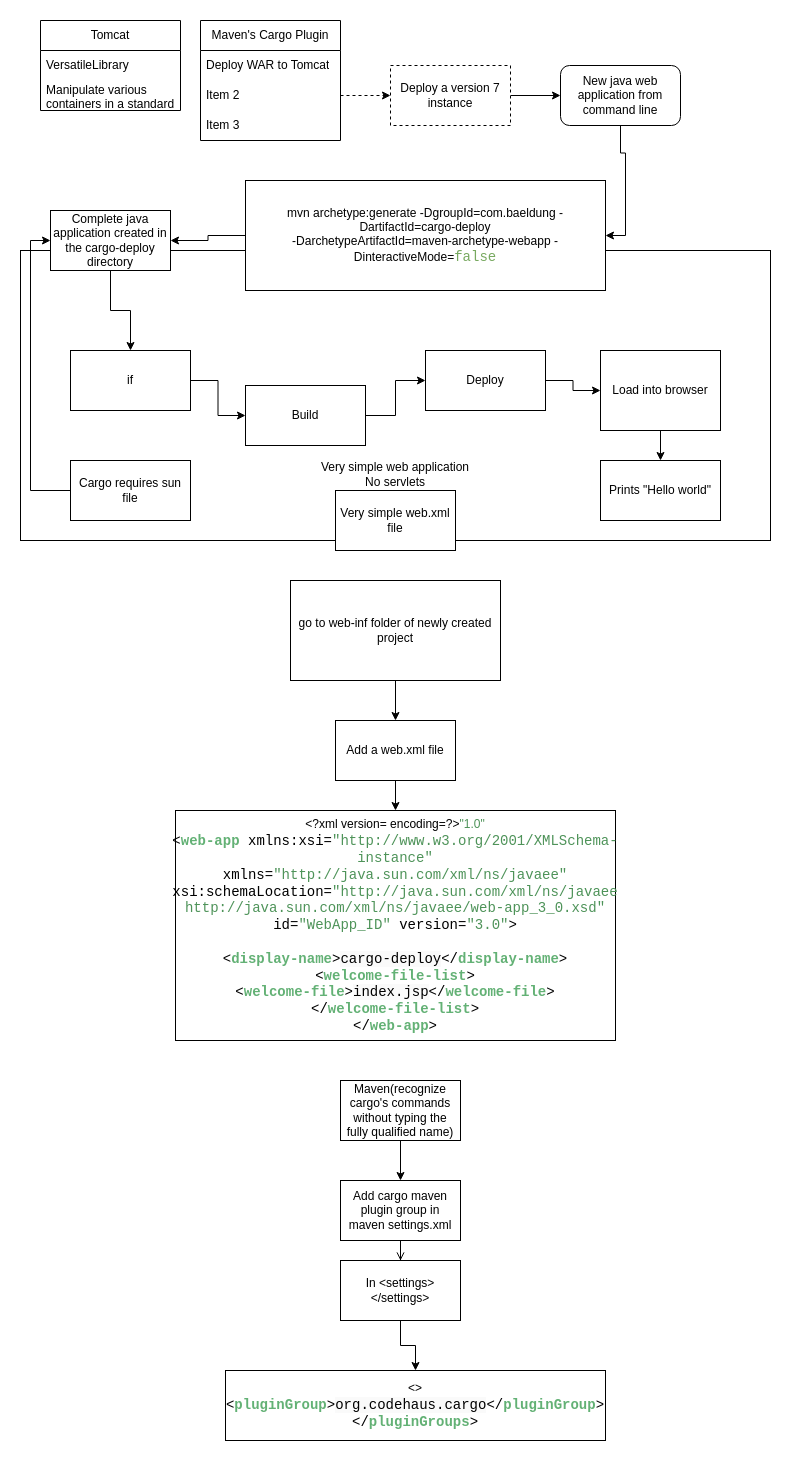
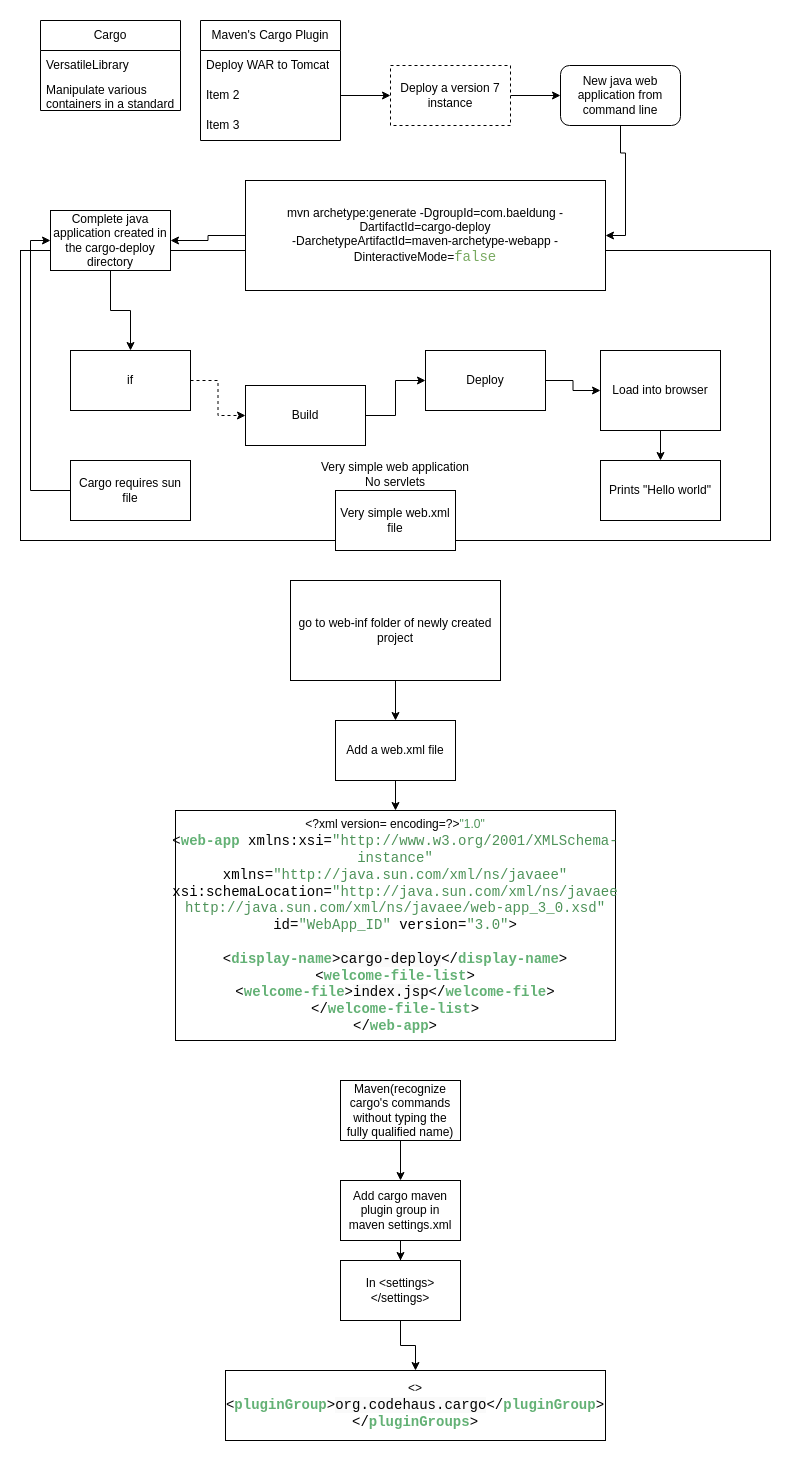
  <mxCell id="0" />
  <mxCell id="1" parent="0" />
  <mxCell id="2" value="&lt;br&gt;&lt;br&gt;&lt;br&gt;&lt;br&gt;&lt;br&gt;&lt;br&gt;&lt;br&gt;&lt;br&gt;&lt;br&gt;&lt;br&gt;&lt;br&gt;Very simple web application&lt;br&gt;No servlets" style="whiteSpace=wrap;html=1;" vertex="1" parent="1"><mxGeometry x="20" y="250" width="750" height="290" as="geometry" /></mxCell>
- <mxCell id="3" value="Tomcat" style="swimlane;fontStyle=0;childLayout=stackLayout;horizontal=1;startSize=30;horizontalStack=0;resizeParent=1;resizeParentMax=0;resizeLast=0;collapsible=1;marginBottom=0;whiteSpace=wrap;html=1;" vertex="1" parent="1"><mxGeometry x="40" y="20" width="140" height="90" as="geometry" /></mxCell>
+ <mxCell id="3" value="Cargo" style="swimlane;fontStyle=0;childLayout=stackLayout;horizontal=1;startSize=30;horizontalStack=0;resizeParent=1;resizeParentMax=0;resizeLast=0;collapsible=1;marginBottom=0;whiteSpace=wrap;html=1;" vertex="1" parent="1"><mxGeometry x="40" y="20" width="140" height="90" as="geometry" /></mxCell>
  <mxCell id="4" value="VersatileLibrary" style="text;strokeColor=none;fillColor=none;align=left;verticalAlign=middle;spacingLeft=4;spacingRight=4;overflow=hidden;points=[[0,0.5],[1,0.5]];portConstraint=eastwest;rotatable=0;whiteSpace=wrap;html=1;" vertex="1" parent="3"><mxGeometry y="30" width="140" height="30" as="geometry" /></mxCell>
  <mxCell id="5" value="Manipulate various containers in a standard way" style="text;strokeColor=none;fillColor=none;align=left;verticalAlign=middle;spacingLeft=4;spacingRight=4;overflow=hidden;points=[[0,0.5],[1,0.5]];portConstraint=eastwest;rotatable=0;whiteSpace=wrap;html=1;" vertex="1" parent="3"><mxGeometry y="60" width="140" height="30" as="geometry" /></mxCell>
  <mxCell id="6" value="Maven's Cargo Plugin" style="swimlane;fontStyle=0;childLayout=stackLayout;horizontal=1;startSize=30;horizontalStack=0;resizeParent=1;resizeParentMax=0;resizeLast=0;collapsible=1;marginBottom=0;whiteSpace=wrap;html=1;" vertex="1" parent="1"><mxGeometry x="200" y="20" width="140" height="120" as="geometry" /></mxCell>
  <mxCell id="7" value="Deploy WAR to Tomcat" style="text;strokeColor=none;fillColor=none;align=left;verticalAlign=middle;spacingLeft=4;spacingRight=4;overflow=hidden;points=[[0,0.5],[1,0.5]];portConstraint=eastwest;rotatable=0;whiteSpace=wrap;html=1;" vertex="1" parent="6"><mxGeometry y="30" width="140" height="30" as="geometry" /></mxCell>
  <mxCell id="8" value="Item 2" style="text;strokeColor=none;fillColor=none;align=left;verticalAlign=middle;spacingLeft=4;spacingRight=4;overflow=hidden;points=[[0,0.5],[1,0.5]];portConstraint=eastwest;rotatable=0;whiteSpace=wrap;html=1;" vertex="1" parent="6"><mxGeometry y="60" width="140" height="30" as="geometry" /></mxCell>
  <mxCell id="9" value="Item 3" style="text;strokeColor=none;fillColor=none;align=left;verticalAlign=middle;spacingLeft=4;spacingRight=4;overflow=hidden;points=[[0,0.5],[1,0.5]];portConstraint=eastwest;rotatable=0;whiteSpace=wrap;html=1;" vertex="1" parent="6"><mxGeometry y="90" width="140" height="30" as="geometry" /></mxCell>
  <mxCell id="10" value="" style="edgeStyle=orthogonalEdgeStyle;rounded=0;orthogonalLoop=1;jettySize=auto;html=1;" edge="1" parent="1" source="11" target="14"><mxGeometry relative="1" as="geometry" /></mxCell>
  <mxCell id="11" value="Deploy a version 7 instance" style="whiteSpace=wrap;html=1;dashed=1;" vertex="1" parent="1"><mxGeometry x="390" y="65" width="120" height="60" as="geometry" /></mxCell>
- <mxCell id="12" style="edgeStyle=orthogonalEdgeStyle;rounded=0;orthogonalLoop=1;jettySize=auto;html=1;exitX=1;exitY=0.5;exitDx=0;exitDy=0;entryX=0;entryY=0.5;entryDx=0;entryDy=0;dashed=1;" edge="1" parent="1" source="8" target="11"><mxGeometry relative="1" as="geometry" /></mxCell>
+ <mxCell id="12" style="edgeStyle=orthogonalEdgeStyle;rounded=0;orthogonalLoop=1;jettySize=auto;html=1;exitX=1;exitY=0.5;exitDx=0;exitDy=0;entryX=0;entryY=0.5;entryDx=0;entryDy=0;" edge="1" parent="1" source="8" target="11"><mxGeometry relative="1" as="geometry" /></mxCell>
  <mxCell id="13" style="edgeStyle=orthogonalEdgeStyle;rounded=0;orthogonalLoop=1;jettySize=auto;html=1;entryX=1;entryY=0.5;entryDx=0;entryDy=0;" edge="1" parent="1" source="14" target="16"><mxGeometry relative="1" as="geometry" /></mxCell>
  <mxCell id="14" value="New java web application from command line" style="whiteSpace=wrap;html=1;rounded=1;" vertex="1" parent="1"><mxGeometry x="560" y="65" width="120" height="60" as="geometry" /></mxCell>
  <mxCell id="15" style="edgeStyle=orthogonalEdgeStyle;rounded=0;orthogonalLoop=1;jettySize=auto;html=1;exitX=0;exitY=0.5;exitDx=0;exitDy=0;entryX=1;entryY=0.5;entryDx=0;entryDy=0;" edge="1" parent="1" source="16" target="18"><mxGeometry relative="1" as="geometry" /></mxCell>
  <mxCell id="16" value="mvn archetype:generate -DgroupId=com.baeldung -DartifactId=cargo-deploy &lt;br/&gt;  -DarchetypeArtifactId=maven-archetype-webapp -DinteractiveMode=&lt;span style=&quot;box-sizing: border-box; color: rgb(120, 169, 96); font-family: &amp;quot;Source Code Pro&amp;quot;, Consolas, &amp;quot;Bitstream Vera Sans Mono&amp;quot;, &amp;quot;Courier New&amp;quot;, Courier, monospace; font-size: 14px; text-align: start;&quot; class=&quot;hljs-literal&quot;&gt;false&lt;/span&gt;" style="whiteSpace=wrap;html=1;" vertex="1" parent="1"><mxGeometry x="245" y="180" width="360" height="110" as="geometry" /></mxCell>
  <mxCell id="17" style="edgeStyle=orthogonalEdgeStyle;rounded=0;orthogonalLoop=1;jettySize=auto;html=1;" edge="1" parent="1" source="18" target="20"><mxGeometry relative="1" as="geometry" /></mxCell>
  <mxCell id="18" value="Complete java application created in the cargo-deploy directory" style="whiteSpace=wrap;html=1;" vertex="1" parent="1"><mxGeometry x="50" y="210" width="120" height="60" as="geometry" /></mxCell>
- <mxCell id="19" value="" style="edgeStyle=orthogonalEdgeStyle;rounded=0;orthogonalLoop=1;jettySize=auto;html=1;" edge="1" parent="1" source="20" target="22"><mxGeometry relative="1" as="geometry" /></mxCell>
+ <mxCell id="19" value="" style="edgeStyle=orthogonalEdgeStyle;rounded=0;orthogonalLoop=1;jettySize=auto;html=1;dashed=1;" edge="1" parent="1" source="20" target="22"><mxGeometry relative="1" as="geometry" /></mxCell>
  <mxCell id="20" value="if" style="whiteSpace=wrap;html=1;" vertex="1" parent="1"><mxGeometry x="70" y="350" width="120" height="60" as="geometry" /></mxCell>
  <mxCell id="21" value="" style="edgeStyle=orthogonalEdgeStyle;rounded=0;orthogonalLoop=1;jettySize=auto;html=1;" edge="1" parent="1" source="22" target="24"><mxGeometry relative="1" as="geometry" /></mxCell>
  <mxCell id="22" value="Build" style="whiteSpace=wrap;html=1;" vertex="1" parent="1"><mxGeometry x="245" y="385" width="120" height="60" as="geometry" /></mxCell>
  <mxCell id="23" value="" style="edgeStyle=orthogonalEdgeStyle;rounded=0;orthogonalLoop=1;jettySize=auto;html=1;" edge="1" parent="1" source="24" target="26"><mxGeometry relative="1" as="geometry" /></mxCell>
  <mxCell id="24" value="Deploy" style="whiteSpace=wrap;html=1;" vertex="1" parent="1"><mxGeometry x="425" y="350" width="120" height="60" as="geometry" /></mxCell>
  <mxCell id="25" value="" style="edgeStyle=orthogonalEdgeStyle;rounded=0;orthogonalLoop=1;jettySize=auto;html=1;" edge="1" parent="1" source="26" target="27"><mxGeometry relative="1" as="geometry" /></mxCell>
  <mxCell id="26" value="Load into browser" style="whiteSpace=wrap;html=1;" vertex="1" parent="1"><mxGeometry x="600" y="350" width="120" height="80" as="geometry" /></mxCell>
  <mxCell id="27" value="Prints &quot;Hello world&quot;" style="whiteSpace=wrap;html=1;" vertex="1" parent="1"><mxGeometry x="600" y="460" width="120" height="60" as="geometry" /></mxCell>
  <mxCell id="28" style="edgeStyle=orthogonalEdgeStyle;rounded=0;orthogonalLoop=1;jettySize=auto;html=1;exitX=0;exitY=0.5;exitDx=0;exitDy=0;entryX=0;entryY=0.5;entryDx=0;entryDy=0;" edge="1" parent="1" source="29" target="18"><mxGeometry relative="1" as="geometry" /></mxCell>
  <mxCell id="29" value="Cargo requires sun file" style="whiteSpace=wrap;html=1;" vertex="1" parent="1"><mxGeometry x="70" y="460" width="120" height="60" as="geometry" /></mxCell>
  <mxCell id="30" value="Very simple web.xml file" style="whiteSpace=wrap;html=1;" vertex="1" parent="1"><mxGeometry x="335" y="490" width="120" height="60" as="geometry" /></mxCell>
  <mxCell id="31" style="edgeStyle=orthogonalEdgeStyle;rounded=0;orthogonalLoop=1;jettySize=auto;html=1;exitX=0.5;exitY=1;exitDx=0;exitDy=0;entryX=0.5;entryY=0;entryDx=0;entryDy=0;" edge="1" parent="1" source="32" target="35"><mxGeometry relative="1" as="geometry" /></mxCell>
  <mxCell id="32" value="go to web-inf folder of newly created project" style="whiteSpace=wrap;html=1;" vertex="1" parent="1"><mxGeometry x="290" y="580" width="210" height="100" as="geometry" /></mxCell>
  <mxCell id="33" value="&amp;lt;?xml version= encoding=?&amp;gt;&lt;span style=&quot;box-sizing: border-box; color: rgb(78, 147, 89);&quot; class=&quot;hljs-string&quot;&gt;&quot;1.0&quot;&lt;/span&gt;&lt;span style=&quot;box-sizing: border-box; color: rgb(31, 113, 153); font-family: &amp;quot;Source Code Pro&amp;quot;, Consolas, &amp;quot;Bitstream Vera Sans Mono&amp;quot;, &amp;quot;Courier New&amp;quot;, Courier, monospace; font-size: 14px; text-align: start;&quot; class=&quot;hljs-meta&quot;&gt;&lt;/span&gt;&lt;span style=&quot;font-family: &amp;quot;Source Code Pro&amp;quot;, Consolas, &amp;quot;Bitstream Vera Sans Mono&amp;quot;, &amp;quot;Courier New&amp;quot;, Courier, monospace; font-size: 14px; text-align: start; background-color: rgb(250, 250, 250);&quot;&gt;&lt;br/&gt;&lt;/span&gt;&lt;span style=&quot;box-sizing: border-box; font-family: &amp;quot;Source Code Pro&amp;quot;, Consolas, &amp;quot;Bitstream Vera Sans Mono&amp;quot;, &amp;quot;Courier New&amp;quot;, Courier, monospace; font-size: 14px; text-align: start;&quot; class=&quot;hljs-tag&quot;&gt;&amp;lt;&lt;span style=&quot;box-sizing: border-box; font-weight: 600; color: rgb(99, 177, 117);&quot; class=&quot;hljs-name&quot;&gt;web-app&lt;/span&gt; &lt;span style=&quot;box-sizing: border-box;&quot; class=&quot;hljs-attr&quot;&gt;xmlns:xsi&lt;/span&gt;=&lt;span style=&quot;box-sizing: border-box; color: rgb(78, 147, 89);&quot; class=&quot;hljs-string&quot;&gt;&quot;http://www.w3.org/2001/XMLSchema-instance&quot;&lt;/span&gt; &lt;br/&gt;  &lt;span style=&quot;box-sizing: border-box;&quot; class=&quot;hljs-attr&quot;&gt;xmlns&lt;/span&gt;=&lt;span style=&quot;box-sizing: border-box; color: rgb(78, 147, 89);&quot; class=&quot;hljs-string&quot;&gt;&quot;http://java.sun.com/xml/ns/javaee&quot;&lt;/span&gt; &lt;br/&gt;    &lt;span style=&quot;box-sizing: border-box;&quot; class=&quot;hljs-attr&quot;&gt;xsi:schemaLocation&lt;/span&gt;=&lt;span style=&quot;box-sizing: border-box; color: rgb(78, 147, 89);&quot; class=&quot;hljs-string&quot;&gt;&quot;http://java.sun.com/xml/ns/javaee &lt;br/&gt;      http://java.sun.com/xml/ns/javaee/web-app_3_0.xsd&quot;&lt;/span&gt; &lt;br/&gt;        &lt;span style=&quot;box-sizing: border-box;&quot; class=&quot;hljs-attr&quot;&gt;id&lt;/span&gt;=&lt;span style=&quot;box-sizing: border-box; color: rgb(78, 147, 89);&quot; class=&quot;hljs-string&quot;&gt;&quot;WebApp_ID&quot;&lt;/span&gt; &lt;span style=&quot;box-sizing: border-box;&quot; class=&quot;hljs-attr&quot;&gt;version&lt;/span&gt;=&lt;span style=&quot;box-sizing: border-box; color: rgb(78, 147, 89);&quot; class=&quot;hljs-string&quot;&gt;&quot;3.0&quot;&lt;/span&gt;&amp;gt;&lt;/span&gt;&lt;span style=&quot;font-family: &amp;quot;Source Code Pro&amp;quot;, Consolas, &amp;quot;Bitstream Vera Sans Mono&amp;quot;, &amp;quot;Courier New&amp;quot;, Courier, monospace; font-size: 14px; text-align: start; background-color: rgb(250, 250, 250);&quot;&gt;&lt;br/&gt;&lt;br/&gt;    &lt;/span&gt;&lt;span style=&quot;box-sizing: border-box; font-family: &amp;quot;Source Code Pro&amp;quot;, Consolas, &amp;quot;Bitstream Vera Sans Mono&amp;quot;, &amp;quot;Courier New&amp;quot;, Courier, monospace; font-size: 14px; text-align: start;&quot; class=&quot;hljs-tag&quot;&gt;&amp;lt;&lt;span style=&quot;box-sizing: border-box; font-weight: 600; color: rgb(99, 177, 117);&quot; class=&quot;hljs-name&quot;&gt;display-name&lt;/span&gt;&amp;gt;&lt;/span&gt;&lt;span style=&quot;font-family: &amp;quot;Source Code Pro&amp;quot;, Consolas, &amp;quot;Bitstream Vera Sans Mono&amp;quot;, &amp;quot;Courier New&amp;quot;, Courier, monospace; font-size: 14px; text-align: start; background-color: rgb(250, 250, 250);&quot;&gt;cargo-deploy&lt;/span&gt;&lt;span style=&quot;box-sizing: border-box; font-family: &amp;quot;Source Code Pro&amp;quot;, Consolas, &amp;quot;Bitstream Vera Sans Mono&amp;quot;, &amp;quot;Courier New&amp;quot;, Courier, monospace; font-size: 14px; text-align: start;&quot; class=&quot;hljs-tag&quot;&gt;&amp;lt;/&lt;span style=&quot;box-sizing: border-box; font-weight: 600; color: rgb(99, 177, 117);&quot; class=&quot;hljs-name&quot;&gt;display-name&lt;/span&gt;&amp;gt;&lt;/span&gt;&lt;span style=&quot;font-family: &amp;quot;Source Code Pro&amp;quot;, Consolas, &amp;quot;Bitstream Vera Sans Mono&amp;quot;, &amp;quot;Courier New&amp;quot;, Courier, monospace; font-size: 14px; text-align: start; background-color: rgb(250, 250, 250);&quot;&gt;&lt;br/&gt;    &lt;/span&gt;&lt;span style=&quot;box-sizing: border-box; font-family: &amp;quot;Source Code Pro&amp;quot;, Consolas, &amp;quot;Bitstream Vera Sans Mono&amp;quot;, &amp;quot;Courier New&amp;quot;, Courier, monospace; font-size: 14px; text-align: start;&quot; class=&quot;hljs-tag&quot;&gt;&amp;lt;&lt;span style=&quot;box-sizing: border-box; font-weight: 600; color: rgb(99, 177, 117);&quot; class=&quot;hljs-name&quot;&gt;welcome-file-list&lt;/span&gt;&amp;gt;&lt;/span&gt;&lt;span style=&quot;font-family: &amp;quot;Source Code Pro&amp;quot;, Consolas, &amp;quot;Bitstream Vera Sans Mono&amp;quot;, &amp;quot;Courier New&amp;quot;, Courier, monospace; font-size: 14px; text-align: start; background-color: rgb(250, 250, 250);&quot;&gt;&lt;br/&gt;        &lt;/span&gt;&lt;span style=&quot;box-sizing: border-box; font-family: &amp;quot;Source Code Pro&amp;quot;, Consolas, &amp;quot;Bitstream Vera Sans Mono&amp;quot;, &amp;quot;Courier New&amp;quot;, Courier, monospace; font-size: 14px; text-align: start;&quot; class=&quot;hljs-tag&quot;&gt;&amp;lt;&lt;span style=&quot;box-sizing: border-box; font-weight: 600; color: rgb(99, 177, 117);&quot; class=&quot;hljs-name&quot;&gt;welcome-file&lt;/span&gt;&amp;gt;&lt;/span&gt;&lt;span style=&quot;font-family: &amp;quot;Source Code Pro&amp;quot;, Consolas, &amp;quot;Bitstream Vera Sans Mono&amp;quot;, &amp;quot;Courier New&amp;quot;, Courier, monospace; font-size: 14px; text-align: start; background-color: rgb(250, 250, 250);&quot;&gt;index.jsp&lt;/span&gt;&lt;span style=&quot;box-sizing: border-box; font-family: &amp;quot;Source Code Pro&amp;quot;, Consolas, &amp;quot;Bitstream Vera Sans Mono&amp;quot;, &amp;quot;Courier New&amp;quot;, Courier, monospace; font-size: 14px; text-align: start;&quot; class=&quot;hljs-tag&quot;&gt;&amp;lt;/&lt;span style=&quot;box-sizing: border-box; font-weight: 600; color: rgb(99, 177, 117);&quot; class=&quot;hljs-name&quot;&gt;welcome-file&lt;/span&gt;&amp;gt;&lt;/span&gt;&lt;span style=&quot;font-family: &amp;quot;Source Code Pro&amp;quot;, Consolas, &amp;quot;Bitstream Vera Sans Mono&amp;quot;, &amp;quot;Courier New&amp;quot;, Courier, monospace; font-size: 14px; text-align: start; background-color: rgb(250, 250, 250);&quot;&gt;&lt;br/&gt;    &lt;/span&gt;&lt;span style=&quot;box-sizing: border-box; font-family: &amp;quot;Source Code Pro&amp;quot;, Consolas, &amp;quot;Bitstream Vera Sans Mono&amp;quot;, &amp;quot;Courier New&amp;quot;, Courier, monospace; font-size: 14px; text-align: start;&quot; class=&quot;hljs-tag&quot;&gt;&amp;lt;/&lt;span style=&quot;box-sizing: border-box; font-weight: 600; color: rgb(99, 177, 117);&quot; class=&quot;hljs-name&quot;&gt;welcome-file-list&lt;/span&gt;&amp;gt;&lt;/span&gt;&lt;span style=&quot;font-family: &amp;quot;Source Code Pro&amp;quot;, Consolas, &amp;quot;Bitstream Vera Sans Mono&amp;quot;, &amp;quot;Courier New&amp;quot;, Courier, monospace; font-size: 14px; text-align: start; background-color: rgb(250, 250, 250);&quot;&gt;&lt;br/&gt;&lt;/span&gt;&lt;span style=&quot;box-sizing: border-box; font-family: &amp;quot;Source Code Pro&amp;quot;, Consolas, &amp;quot;Bitstream Vera Sans Mono&amp;quot;, &amp;quot;Courier New&amp;quot;, Courier, monospace; font-size: 14px; text-align: start;&quot; class=&quot;hljs-tag&quot;&gt;&amp;lt;/&lt;span style=&quot;box-sizing: border-box; font-weight: 600; color: rgb(99, 177, 117);&quot; class=&quot;hljs-name&quot;&gt;web-app&lt;/span&gt;&amp;gt;&lt;/span&gt;" style="whiteSpace=wrap;html=1;" vertex="1" parent="1"><mxGeometry x="175" y="810" width="440" height="230" as="geometry" /></mxCell>
  <mxCell id="34" style="edgeStyle=orthogonalEdgeStyle;rounded=0;orthogonalLoop=1;jettySize=auto;html=1;exitX=0.5;exitY=1;exitDx=0;exitDy=0;entryX=0.5;entryY=0;entryDx=0;entryDy=0;" edge="1" parent="1" source="35" target="33"><mxGeometry relative="1" as="geometry" /></mxCell>
  <mxCell id="35" value="Add a web.xml file" style="whiteSpace=wrap;html=1;" vertex="1" parent="1"><mxGeometry x="335" y="720" width="120" height="60" as="geometry" /></mxCell>
  <mxCell id="36" value="" style="edgeStyle=orthogonalEdgeStyle;rounded=0;orthogonalLoop=1;jettySize=auto;html=1;" edge="1" parent="1" source="37" target="39"><mxGeometry relative="1" as="geometry" /></mxCell>
  <mxCell id="37" value="Maven(recognize cargo's commands without typing the fully qualified name)" style="whiteSpace=wrap;html=1;" vertex="1" parent="1"><mxGeometry x="340" y="1080" width="120" height="60" as="geometry" /></mxCell>
- <mxCell id="38" value="" style="edgeStyle=orthogonalEdgeStyle;rounded=0;orthogonalLoop=1;jettySize=auto;html=1;endArrow=open;" edge="1" parent="1" source="39" target="41"><mxGeometry relative="1" as="geometry" /></mxCell>
+ <mxCell id="38" value="" style="edgeStyle=orthogonalEdgeStyle;rounded=0;orthogonalLoop=1;jettySize=auto;html=1;" edge="1" parent="1" source="39" target="41"><mxGeometry relative="1" as="geometry" /></mxCell>
  <mxCell id="39" value="Add cargo maven plugin group in maven settings.xml" style="whiteSpace=wrap;html=1;" vertex="1" parent="1"><mxGeometry x="340" y="1180" width="120" height="60" as="geometry" /></mxCell>
  <mxCell id="40" value="" style="edgeStyle=orthogonalEdgeStyle;rounded=0;orthogonalLoop=1;jettySize=auto;html=1;" edge="1" parent="1" source="41" target="42"><mxGeometry relative="1" as="geometry" /></mxCell>
  <mxCell id="41" value="In &amp;lt;settings&amp;gt;&amp;lt;/settings&amp;gt;" style="whiteSpace=wrap;html=1;" vertex="1" parent="1"><mxGeometry x="340" y="1260" width="120" height="60" as="geometry" /></mxCell>
  <mxCell id="42" value="&amp;lt;&amp;gt;&lt;span style=&quot;box-sizing: border-box; font-family: &amp;quot;Source Code Pro&amp;quot;, Consolas, &amp;quot;Bitstream Vera Sans Mono&amp;quot;, &amp;quot;Courier New&amp;quot;, Courier, monospace; font-size: 14px; text-align: start;&quot; class=&quot;hljs-tag&quot;&gt;&lt;/span&gt;&lt;span style=&quot;font-family: &amp;quot;Source Code Pro&amp;quot;, Consolas, &amp;quot;Bitstream Vera Sans Mono&amp;quot;, &amp;quot;Courier New&amp;quot;, Courier, monospace; font-size: 14px; text-align: start; background-color: rgb(250, 250, 250);&quot;&gt;&lt;br/&gt;    &lt;/span&gt;&lt;span style=&quot;box-sizing: border-box; font-family: &amp;quot;Source Code Pro&amp;quot;, Consolas, &amp;quot;Bitstream Vera Sans Mono&amp;quot;, &amp;quot;Courier New&amp;quot;, Courier, monospace; font-size: 14px; text-align: start;&quot; class=&quot;hljs-tag&quot;&gt;&amp;lt;&lt;span style=&quot;box-sizing: border-box; font-weight: 600; color: rgb(99, 177, 117);&quot; class=&quot;hljs-name&quot;&gt;pluginGroup&lt;/span&gt;&amp;gt;&lt;/span&gt;&lt;span style=&quot;font-family: &amp;quot;Source Code Pro&amp;quot;, Consolas, &amp;quot;Bitstream Vera Sans Mono&amp;quot;, &amp;quot;Courier New&amp;quot;, Courier, monospace; font-size: 14px; text-align: start; background-color: rgb(250, 250, 250);&quot;&gt;org.codehaus.cargo&lt;/span&gt;&lt;span style=&quot;box-sizing: border-box; font-family: &amp;quot;Source Code Pro&amp;quot;, Consolas, &amp;quot;Bitstream Vera Sans Mono&amp;quot;, &amp;quot;Courier New&amp;quot;, Courier, monospace; font-size: 14px; text-align: start;&quot; class=&quot;hljs-tag&quot;&gt;&amp;lt;/&lt;span style=&quot;box-sizing: border-box; font-weight: 600; color: rgb(99, 177, 117);&quot; class=&quot;hljs-name&quot;&gt;pluginGroup&lt;/span&gt;&amp;gt;&lt;/span&gt;&lt;span style=&quot;font-family: &amp;quot;Source Code Pro&amp;quot;, Consolas, &amp;quot;Bitstream Vera Sans Mono&amp;quot;, &amp;quot;Courier New&amp;quot;, Courier, monospace; font-size: 14px; text-align: start; background-color: rgb(250, 250, 250);&quot;&gt;&lt;br/&gt;&lt;/span&gt;&lt;span style=&quot;box-sizing: border-box; font-family: &amp;quot;Source Code Pro&amp;quot;, Consolas, &amp;quot;Bitstream Vera Sans Mono&amp;quot;, &amp;quot;Courier New&amp;quot;, Courier, monospace; font-size: 14px; text-align: start;&quot; class=&quot;hljs-tag&quot;&gt;&amp;lt;/&lt;span style=&quot;box-sizing: border-box; font-weight: 600; color: rgb(99, 177, 117);&quot; class=&quot;hljs-name&quot;&gt;pluginGroups&lt;/span&gt;&amp;gt;&lt;/span&gt;" style="whiteSpace=wrap;html=1;" vertex="1" parent="1"><mxGeometry x="225" y="1370" width="380" height="70" as="geometry" /></mxCell>
